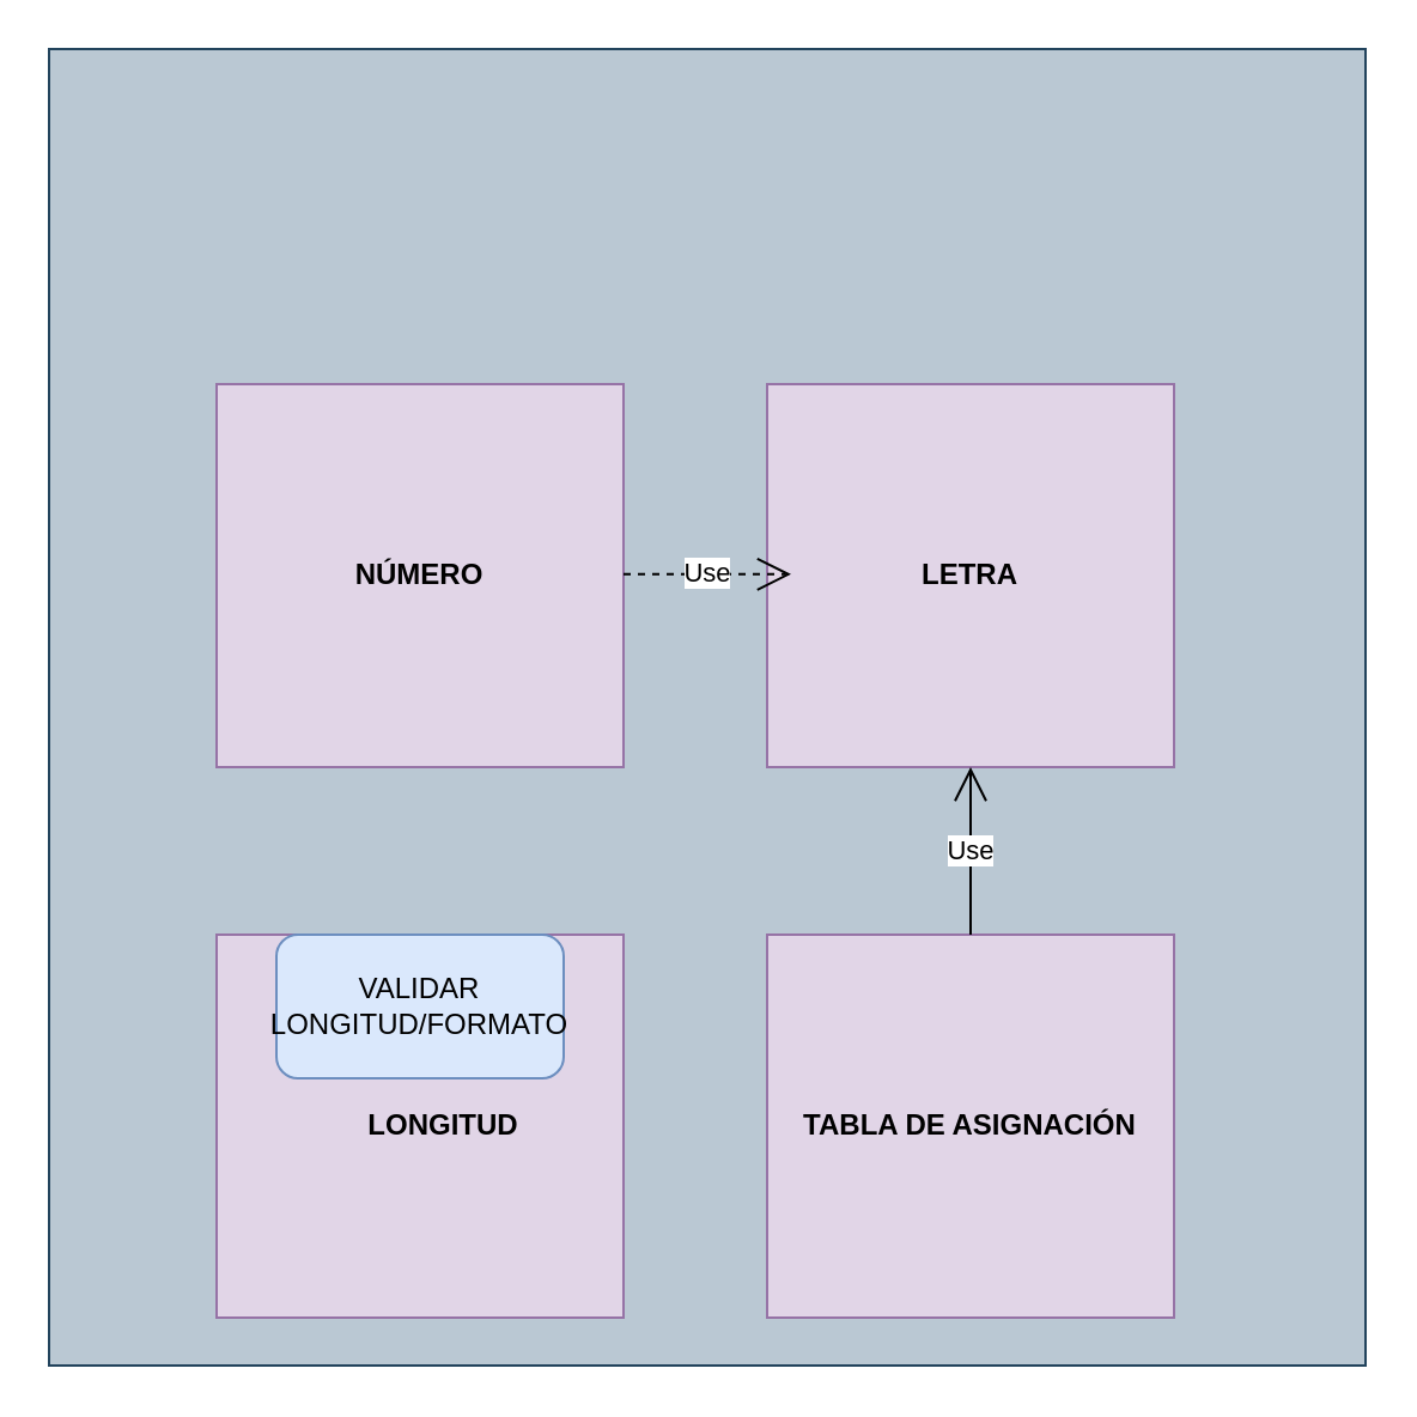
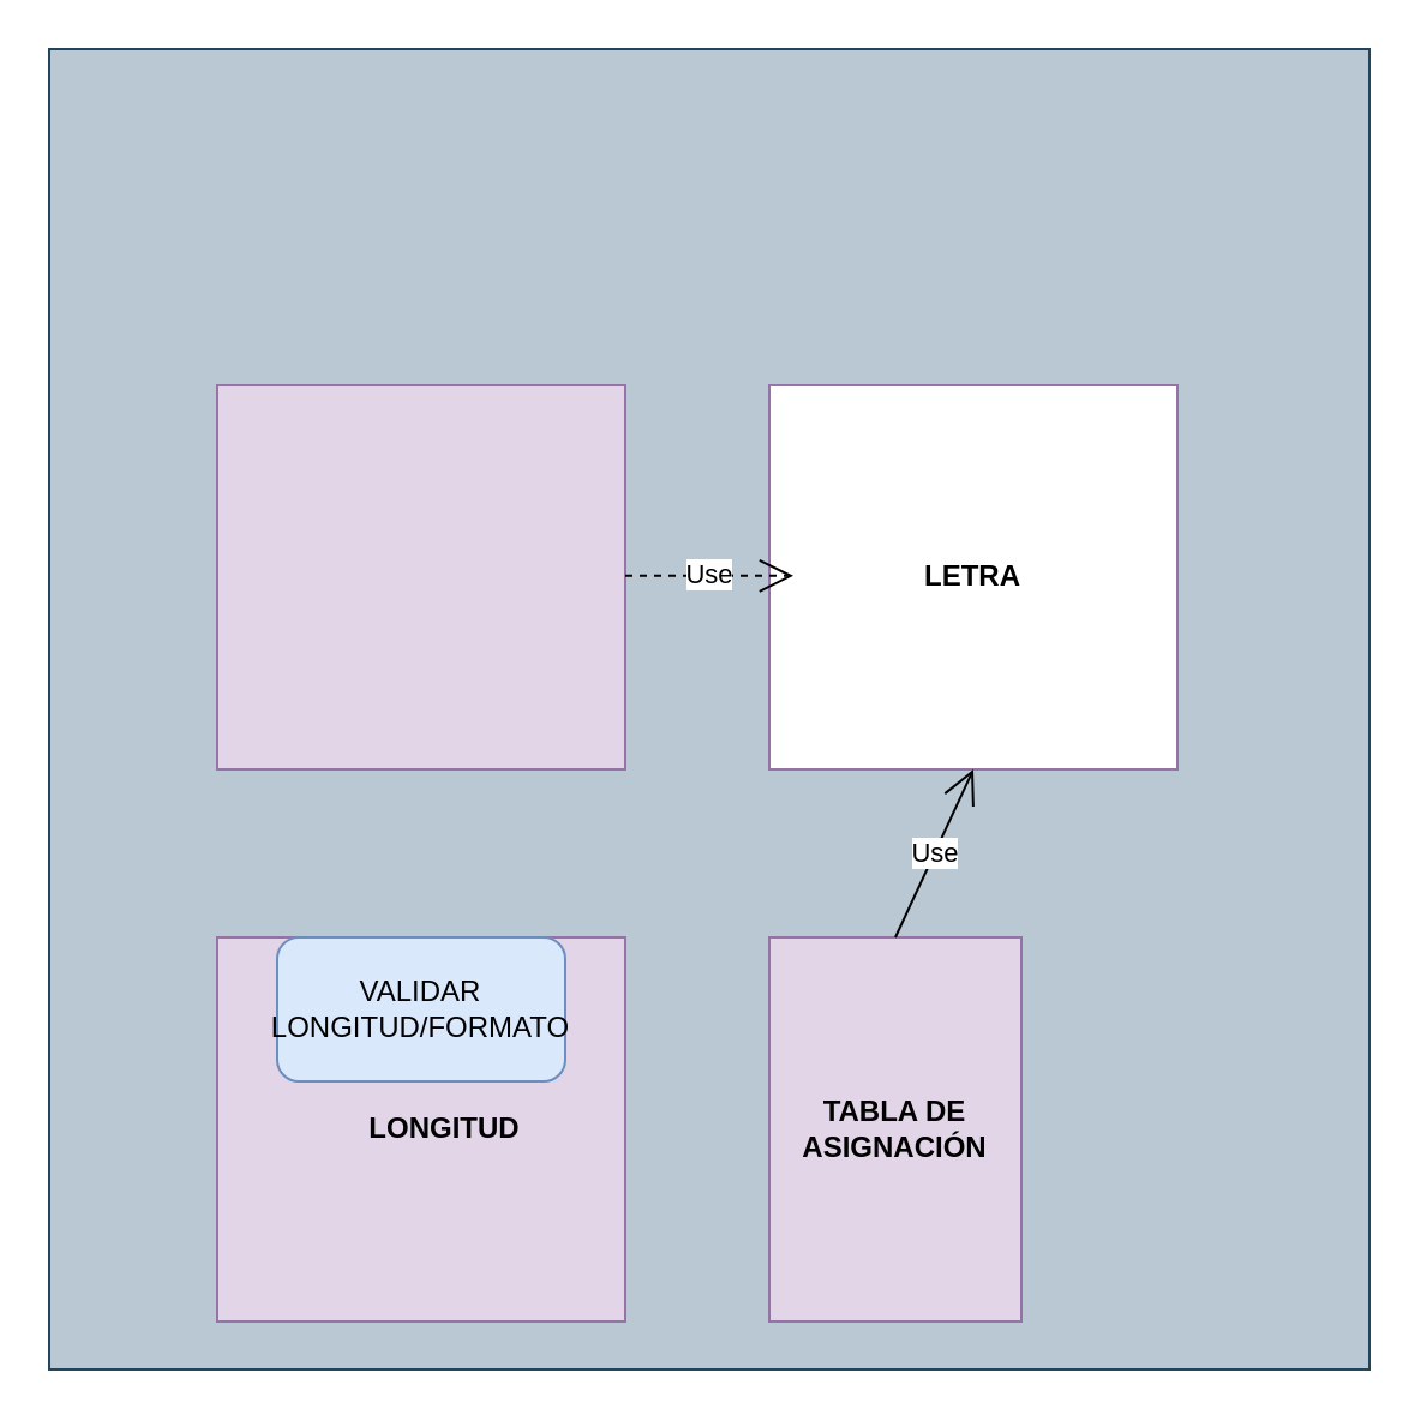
  <mxCell id="0" />
  <mxCell id="1" parent="0" />
  <mxCell id="2" value="" style="whiteSpace=wrap;html=1;aspect=fixed;fillColor=#bac8d3;strokeColor=#23445d;" parent="1" vertex="1"><mxGeometry x="20" y="20" width="550" height="550" as="geometry" /></mxCell>
  <mxCell id="3" value="" style="rounded=0;whiteSpace=wrap;html=1;fillColor=#e1d5e7;strokeColor=#9673a6;" parent="1" vertex="1"><mxGeometry x="90" y="390" width="170" height="160" as="geometry" /></mxCell>
  <mxCell id="4" value="" style="rounded=0;whiteSpace=wrap;html=1;fillColor=#e1d5e7;strokeColor=#9673a6;" parent="1" vertex="1"><mxGeometry x="90" y="160" width="170" height="160" as="geometry" /></mxCell>
  <mxCell id="5" value="LONGITUD" style="text;html=1;strokeColor=none;fillColor=none;align=center;verticalAlign=middle;whiteSpace=wrap;rounded=0;fontStyle=1" parent="1" vertex="1"><mxGeometry x="165" y="440" width="40" height="60" as="geometry" /></mxCell>
- <mxCell id="6" value="NÚMERO" style="text;html=1;strokeColor=none;fillColor=none;align=center;verticalAlign=middle;whiteSpace=wrap;rounded=0;fontStyle=1" parent="1" vertex="1"><mxGeometry x="145" y="210" width="60" height="60" as="geometry" /></mxCell>
- <mxCell id="7" value="&lt;b&gt;LETRA&lt;/b&gt;" style="rounded=0;whiteSpace=wrap;html=1;fillColor=#e1d5e7;strokeColor=#9673a6;" parent="1" vertex="1"><mxGeometry x="320" y="160" width="170" height="160" as="geometry" /></mxCell>
- <mxCell id="8" value="&lt;b&gt;TABLA DE ASIGNACIÓN&lt;/b&gt;" style="rounded=0;whiteSpace=wrap;html=1;fillColor=#e1d5e7;strokeColor=#9673a6;" parent="1" vertex="1"><mxGeometry x="320" y="390" width="170" height="160" as="geometry" /></mxCell>
+ <mxCell id="7" value="&lt;b&gt;LETRA&lt;/b&gt;" style="rounded=0;whiteSpace=wrap;html=1;fillColor=#ffffff;strokeColor=#9673a6;" parent="1" vertex="1"><mxGeometry x="320" y="160" width="170" height="160" as="geometry" /></mxCell>
+ <mxCell id="8" value="&lt;b&gt;TABLA DE ASIGNACIÓN&lt;/b&gt;" style="rounded=0;whiteSpace=wrap;html=1;fillColor=#e1d5e7;strokeColor=#9673a6;" parent="1" vertex="1"><mxGeometry x="320" y="390" width="105" height="160" as="geometry" /></mxCell>
  <mxCell id="9" value="VALIDAR LONGITUD/FORMATO" style="rounded=1;whiteSpace=wrap;html=1;fillColor=#dae8fc;strokeColor=#6c8ebf;" parent="1" vertex="1"><mxGeometry x="115" y="390" width="120" height="60" as="geometry" /></mxCell>
  <mxCell id="10" value="Use" style="endArrow=open;endSize=12;dashed=1;html=1;" parent="1" edge="1"><mxGeometry width="160" relative="1" as="geometry"><mxPoint x="260" y="239.41" as="sourcePoint" /><mxPoint x="330" y="239.41" as="targetPoint" /></mxGeometry></mxCell>
  <mxCell id="11" value="Use" style="endArrow=open;endSize=12;dashed=0;html=1;entryX=0.5;entryY=1;entryDx=0;entryDy=0;exitX=0.5;exitY=0;exitDx=0;exitDy=0;" parent="1" source="8" target="7" edge="1"><mxGeometry width="160" relative="1" as="geometry"><mxPoint x="425" y="388.82" as="sourcePoint" /><mxPoint x="495" y="388.82" as="targetPoint" /></mxGeometry></mxCell>
